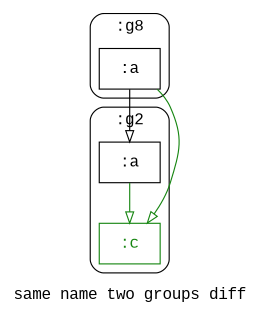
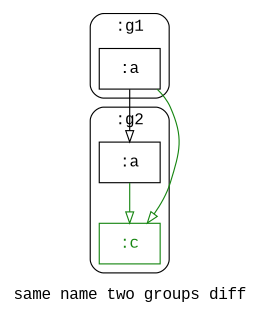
  digraph {
    bgcolor="#ffffff"
    fontcolor="#000000"
    fontname="Courier New"
    label="same name two groups diff"
    node [color="#000000" fontcolor="#000000" fontname="Courier New" shape=rectangle]
    edge [arrowhead=empty color="#158510"]
    n1 [label=":a"]
    n2 [color="#158510" fontcolor="#158510" label=":c"]
    n3 [label=":a"]
    subgraph cluster_1 {
      color="#000000"
      label=":g2"
      style=rounded
      n1
      n2
    }
    subgraph cluster_2 {
      color="#000000"
-     label=":g8"
+     label=":g1"
      style=rounded
      n3
    }
    n1 -> n2
    n3 -> n1 [color="#000000"]
    n3 -> n2
  }
